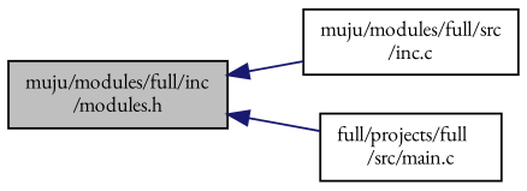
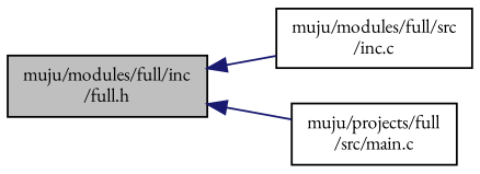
  digraph {
    fontname="EB Garamond"
    rankdir=LR
    node [color=black fillcolor=white fontname="EB Garamond" fontsize=10 shape=record style=filled]
    edge [color=midnightblue dir=back fontname="EB Garamond" fontsize=10 labelfontname=Helvetica labelfontsize=10 style=solid]
-   n1 [fillcolor=grey75 fontcolor=black height=0.2 label="muju/modules/full/inc\l/modules.h" width=0.4]
+   n1 [fillcolor=grey75 fontcolor=black height=0.2 label="muju/modules/full/inc\l/full.h" width=0.4]
    n2 [height=0.2 label="muju/modules/full/src\l/inc.c" width=0.4]
-   n3 [height=0.2 label="full/projects/full\l/src/main.c" width=0.4]
+   n3 [height=0.2 label="muju/projects/full\l/src/main.c" width=0.4]
    n1 -> n2
    n1 -> n3
  }
